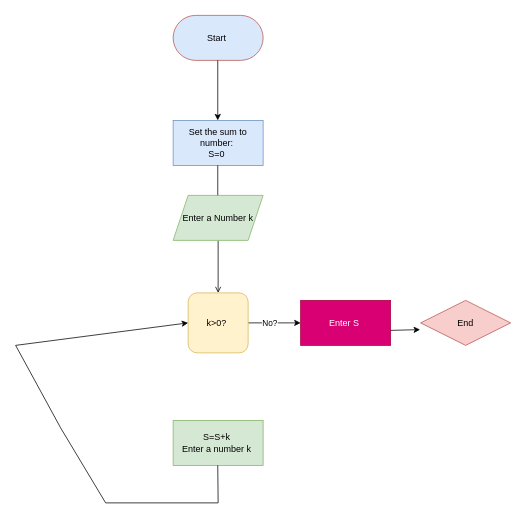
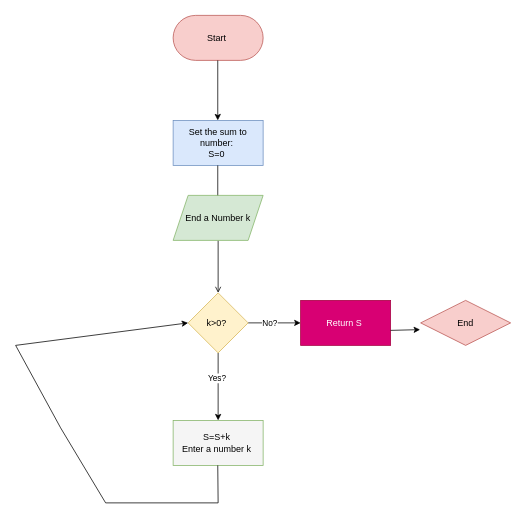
  <mxCell id="0" />
  <mxCell id="1" parent="0" />
- <mxCell id="2" value="Start&amp;nbsp;" style="rounded=1;whiteSpace=wrap;html=1;arcSize=50;fillColor=#dae8fc;strokeColor=#b85450;" vertex="1" parent="1"><mxGeometry x="230" y="20" width="120" height="60" as="geometry" /></mxCell>
+ <mxCell id="2" value="Start&amp;nbsp;" style="rounded=1;whiteSpace=wrap;html=1;arcSize=50;fillColor=#f8cecc;strokeColor=#b85450;" vertex="1" parent="1"><mxGeometry x="230" y="20" width="120" height="60" as="geometry" /></mxCell>
  <mxCell id="3" value="" style="endArrow=classic;html=1;rounded=0;" edge="1" parent="1"><mxGeometry width="50" height="50" relative="1" as="geometry"><mxPoint x="289.5" y="80" as="sourcePoint" /><mxPoint x="289.5" y="160" as="targetPoint" /></mxGeometry></mxCell>
  <mxCell id="4" value="Set the sum to number:&amp;nbsp;&lt;br&gt;S=0&amp;nbsp;" style="rounded=0;whiteSpace=wrap;html=1;fillColor=#dae8fc;strokeColor=#6c8ebf;" vertex="1" parent="1"><mxGeometry x="230" y="160" width="120" height="60" as="geometry" /></mxCell>
  <mxCell id="5" value="" style="endArrow=classic;html=1;rounded=0;" edge="1" parent="1"><mxGeometry width="50" height="50" relative="1" as="geometry"><mxPoint x="289.5" y="220" as="sourcePoint" /><mxPoint x="289.5" y="300" as="targetPoint" /></mxGeometry></mxCell>
  <mxCell id="6" value="" style="edgeStyle=orthogonalEdgeStyle;rounded=0;orthogonalLoop=1;jettySize=auto;html=1;endArrow=open;" edge="1" parent="1" source="7" target="12"><mxGeometry relative="1" as="geometry" /></mxCell>
- <mxCell id="7" value="Enter a Number k" style="shape=parallelogram;perimeter=parallelogramPerimeter;whiteSpace=wrap;html=1;fixedSize=1;fillColor=#d5e8d4;strokeColor=#82b366;" vertex="1" parent="1"><mxGeometry x="230" y="260" width="120" height="60" as="geometry" /></mxCell>
+ <mxCell id="7" value="End a Number k" style="shape=parallelogram;perimeter=parallelogramPerimeter;whiteSpace=wrap;html=1;fixedSize=1;fillColor=#d5e8d4;strokeColor=#82b366;" vertex="1" parent="1"><mxGeometry x="230" y="260" width="120" height="60" as="geometry" /></mxCell>
  <mxCell id="8" value="" style="edgeStyle=orthogonalEdgeStyle;rounded=0;orthogonalLoop=1;jettySize=auto;html=1;" edge="1" parent="1" source="12"><mxGeometry relative="1" as="geometry"><mxPoint x="400" y="430" as="targetPoint" /></mxGeometry></mxCell>
  <mxCell id="9" value="No?" style="edgeLabel;html=1;align=center;verticalAlign=middle;resizable=0;points=[];" vertex="1" connectable="0" parent="8"><mxGeometry x="-0.206" y="1" relative="1" as="geometry"><mxPoint as="offset" /></mxGeometry></mxCell>
- <mxCell id="12" value="k&amp;gt;0?&amp;nbsp;" style="whiteSpace=wrap;html=1;fillColor=#fff2cc;strokeColor=#d6b656;rounded=1;" vertex="1" parent="1"><mxGeometry x="250" y="390" width="80" height="80" as="geometry" /></mxCell>
- <mxCell id="13" value="S=S+k&amp;nbsp;&lt;br&gt;Enter a number k&amp;nbsp;" style="whiteSpace=wrap;html=1;fillColor=#d5e8d4;strokeColor=#82b366;" vertex="1" parent="1"><mxGeometry x="230" y="560" width="120" height="60" as="geometry" /></mxCell>
+ <mxCell id="10" value="" style="edgeStyle=orthogonalEdgeStyle;rounded=0;orthogonalLoop=1;jettySize=auto;html=1;" edge="1" parent="1" source="12" target="13"><mxGeometry relative="1" as="geometry" /></mxCell>
+ <mxCell id="11" value="Yes?&amp;nbsp;" style="edgeLabel;html=1;align=center;verticalAlign=middle;resizable=0;points=[];" vertex="1" connectable="0" parent="10"><mxGeometry x="-0.267" y="-1" relative="1" as="geometry"><mxPoint as="offset" /></mxGeometry></mxCell>
+ <mxCell id="12" value="k&amp;gt;0?&amp;nbsp;" style="rhombus;whiteSpace=wrap;html=1;fillColor=#fff2cc;strokeColor=#d6b656;" vertex="1" parent="1"><mxGeometry x="250" y="390" width="80" height="80" as="geometry" /></mxCell>
+ <mxCell id="13" value="S=S+k&amp;nbsp;&lt;br&gt;Enter a number k&amp;nbsp;" style="whiteSpace=wrap;html=1;fillColor=#f5f5f5;strokeColor=#82b366;" vertex="1" parent="1"><mxGeometry x="230" y="560" width="120" height="60" as="geometry" /></mxCell>
  <mxCell id="14" value="" style="endArrow=classic;html=1;rounded=0;entryX=0;entryY=0.5;entryDx=0;entryDy=0;" edge="1" parent="1" target="12"><mxGeometry width="50" height="50" relative="1" as="geometry"><mxPoint x="289.5" y="620" as="sourcePoint" /><mxPoint x="190" y="440" as="targetPoint" /><Array as="points"><mxPoint x="290" y="670" /><mxPoint x="140" y="670" /><mxPoint x="80" y="570" /><mxPoint x="20" y="460" /></Array></mxGeometry></mxCell>
- <mxCell id="15" value="Enter S&amp;nbsp;" style="rounded=0;whiteSpace=wrap;html=1;fillColor=#d80073;fontColor=#ffffff;strokeColor=#A50040;" vertex="1" parent="1"><mxGeometry x="400" y="400" width="120" height="60" as="geometry" /></mxCell>
+ <mxCell id="15" value="Return S&amp;nbsp;" style="rounded=0;whiteSpace=wrap;html=1;fillColor=#d80073;fontColor=#ffffff;strokeColor=#A50040;" vertex="1" parent="1"><mxGeometry x="400" y="400" width="120" height="60" as="geometry" /></mxCell>
  <mxCell id="16" value="End" style="rhombus;whiteSpace=wrap;html=1;arcSize=50;fillColor=#f8cecc;strokeColor=#b85450;" vertex="1" parent="1"><mxGeometry x="560" y="400" width="120" height="60" as="geometry" /></mxCell>
  <mxCell id="17" value="" style="endArrow=classic;html=1;rounded=0;entryX=-0.006;entryY=0.65;entryDx=0;entryDy=0;entryPerimeter=0;" edge="1" parent="1" target="16"><mxGeometry width="50" height="50" relative="1" as="geometry"><mxPoint x="520" y="440" as="sourcePoint" /><mxPoint x="550" y="440" as="targetPoint" /></mxGeometry></mxCell>
